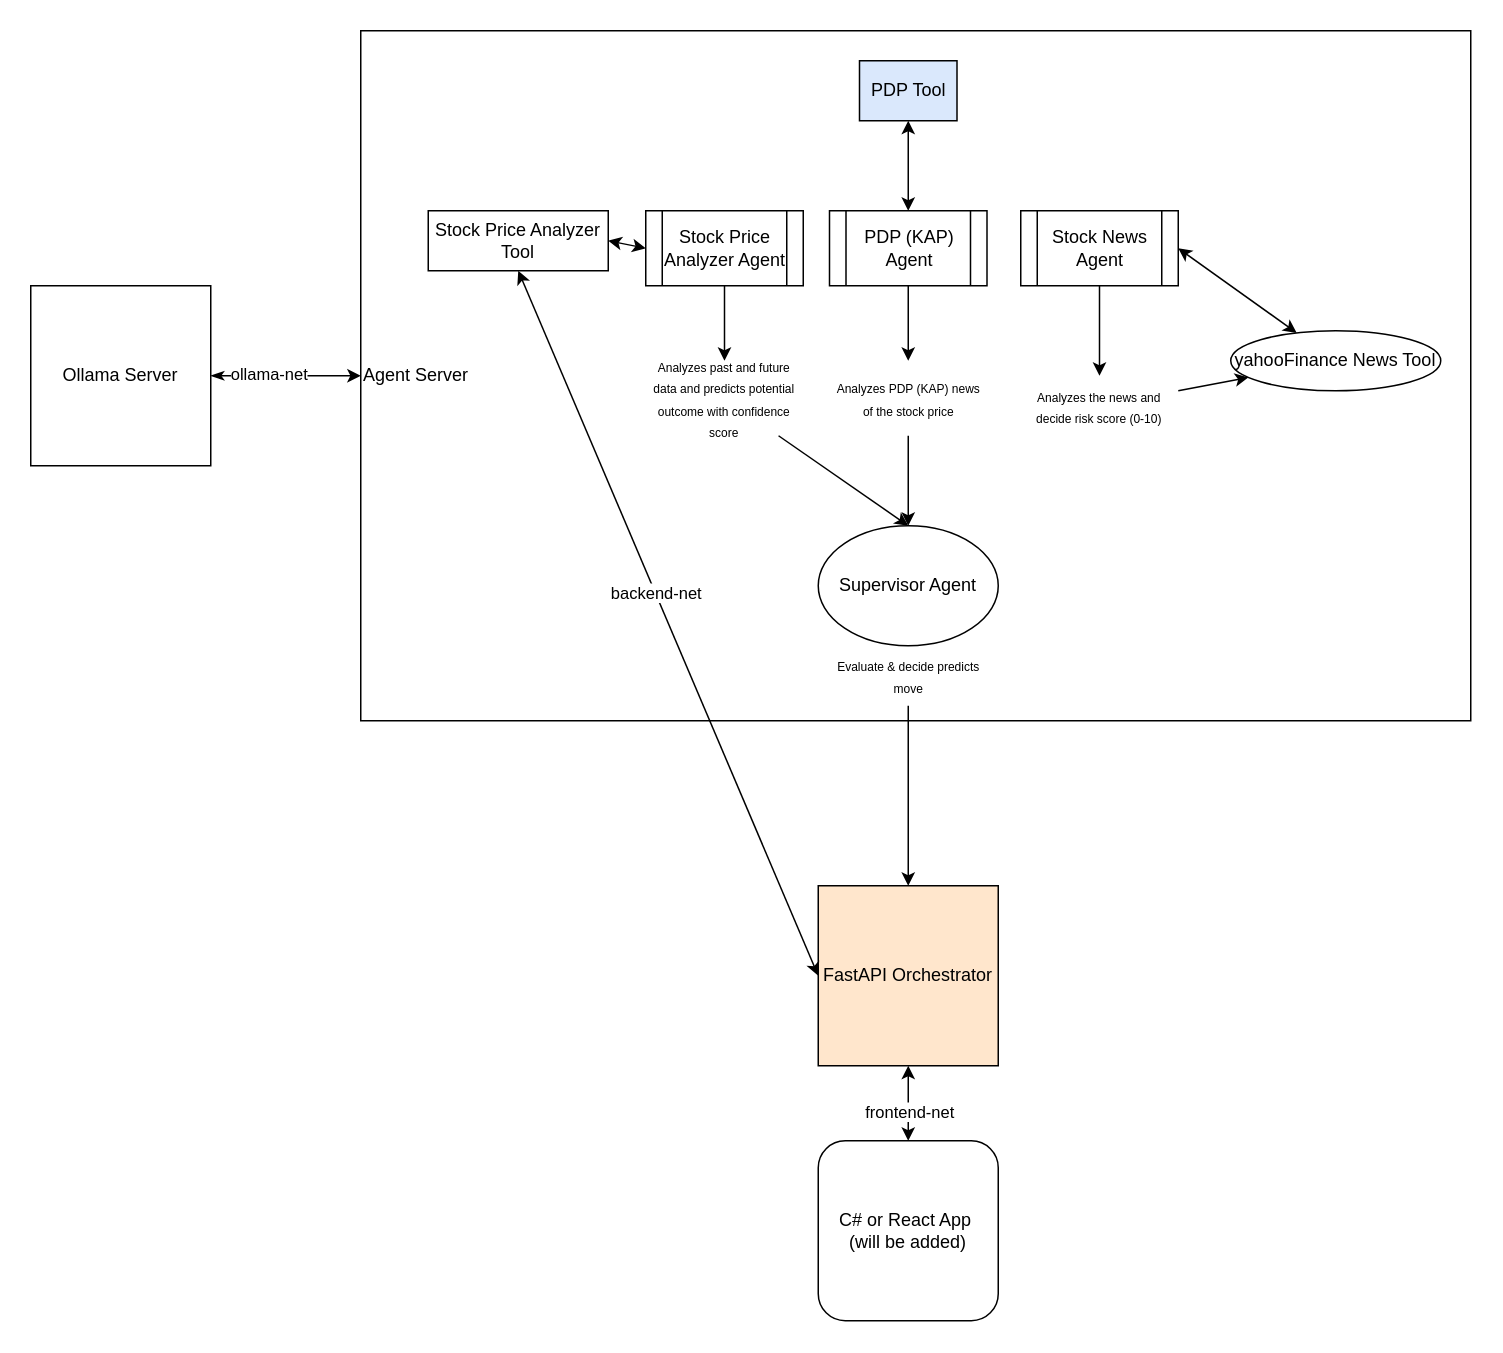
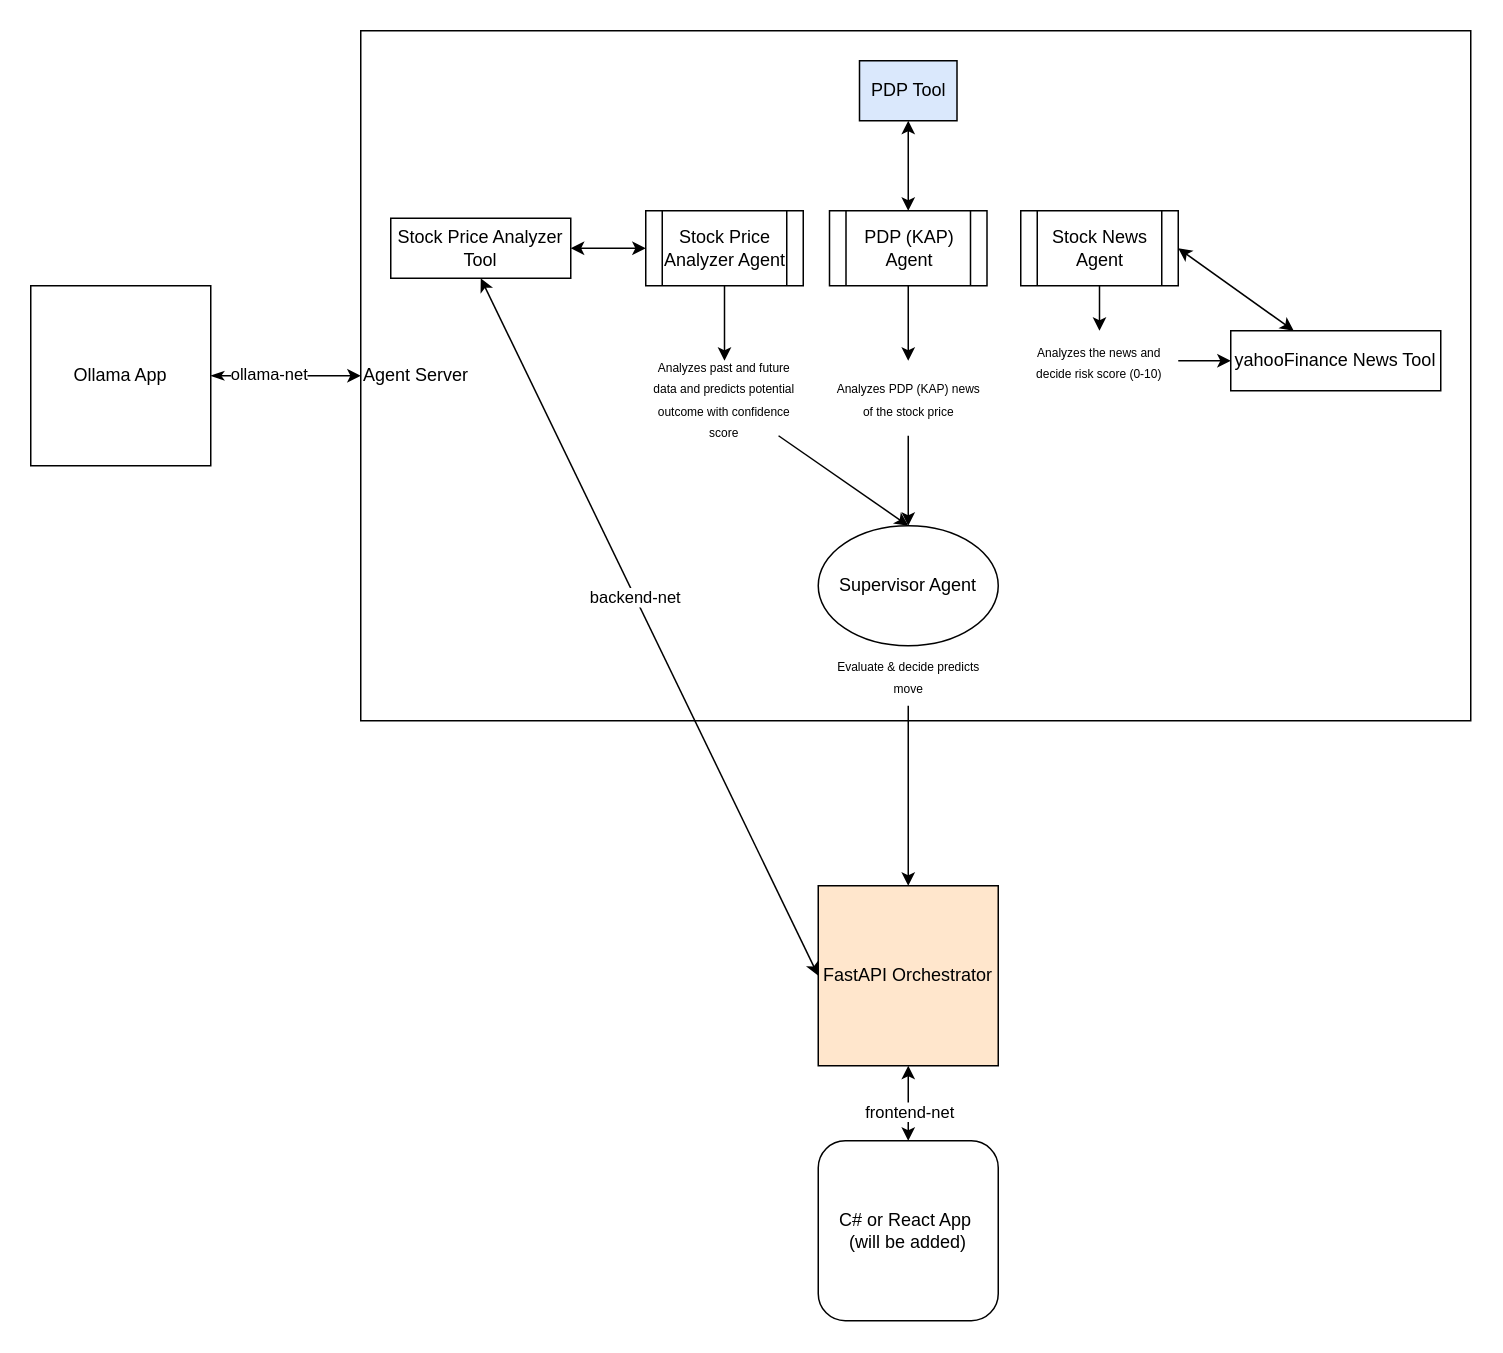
  <mxCell id="0" />
  <mxCell id="1" parent="0" />
  <mxCell id="2" value="Agent Server" style="rounded=0;whiteSpace=wrap;html=1;fillColor=none;align=left;" vertex="1" parent="1"><mxGeometry x="240" y="20" width="740" height="460" as="geometry" /></mxCell>
  <mxCell id="3" style="edgeStyle=none;html=1;entryX=0.5;entryY=0;entryDx=0;entryDy=0;startArrow=classic;startFill=1;" parent="1" target="9" edge="1"><mxGeometry relative="1" as="geometry"><mxPoint x="660" y="700" as="sourcePoint" /></mxGeometry></mxCell>
  <mxCell id="4" value="backend-net" style="edgeLabel;html=1;align=center;verticalAlign=middle;resizable=0;points=[];" parent="3" vertex="1" connectable="0"><mxGeometry x="0.023" y="1" relative="1" as="geometry"><mxPoint as="offset" /></mxGeometry></mxCell>
  <mxCell id="5" style="edgeStyle=none;html=1;entryX=1;entryY=0.5;entryDx=0;entryDy=0;startArrow=classic;startFill=1;exitX=0;exitY=0.5;exitDx=0;exitDy=0;" parent="1" source="21" target="14" edge="1"><mxGeometry relative="1" as="geometry" /></mxCell>
  <mxCell id="6" value="" style="edgeStyle=none;html=1;entryX=0;entryY=0.5;entryDx=0;entryDy=0;startArrow=classicThin;startFill=1;" parent="1" source="8" target="2" edge="1"><mxGeometry relative="1" as="geometry"><mxPoint x="210" y="100" as="targetPoint" /></mxGeometry></mxCell>
  <mxCell id="7" value="ollama-net" style="edgeLabel;html=1;align=center;verticalAlign=middle;resizable=0;points=[];" parent="6" vertex="1" connectable="0"><mxGeometry x="-0.236" y="2" relative="1" as="geometry"><mxPoint as="offset" /></mxGeometry></mxCell>
- <mxCell id="8" value="Ollama Server" style="whiteSpace=wrap;html=1;aspect=fixed;" parent="1" vertex="1"><mxGeometry x="20" y="190" width="120" height="120" as="geometry" /></mxCell>
+ <mxCell id="8" value="Ollama App" style="whiteSpace=wrap;html=1;aspect=fixed;" parent="1" vertex="1"><mxGeometry x="20" y="190" width="120" height="120" as="geometry" /></mxCell>
  <mxCell id="9" value="FastAPI Orchestrator" style="whiteSpace=wrap;html=1;aspect=fixed;fillColor=#ffe6cc;" parent="1" vertex="1"><mxGeometry x="545" y="590" width="120" height="120" as="geometry" /></mxCell>
  <mxCell id="10" style="edgeStyle=none;html=1;entryX=0;entryY=0.5;entryDx=0;entryDy=0;exitX=0.5;exitY=1;exitDx=0;exitDy=0;startArrow=classic;startFill=1;" parent="1" source="14" target="9" edge="1"><mxGeometry relative="1" as="geometry"><mxPoint x="130" y="291.789" as="sourcePoint" /></mxGeometry></mxCell>
  <mxCell id="11" value="backend-net" style="edgeLabel;html=1;align=center;verticalAlign=middle;resizable=0;points=[];" parent="10" vertex="1" connectable="0"><mxGeometry x="-0.086" relative="1" as="geometry"><mxPoint as="offset" /></mxGeometry></mxCell>
  <mxCell id="12" style="edgeStyle=none;html=1;entryX=1;entryY=0.5;entryDx=0;entryDy=0;startArrow=classic;startFill=1;" parent="1" source="13" target="19" edge="1"><mxGeometry relative="1" as="geometry" /></mxCell>
- <mxCell id="13" value="yahooFinance News Tool" style="ellipse;whiteSpace=wrap;html=1;" parent="1" vertex="1"><mxGeometry x="820" y="220" width="140" height="40" as="geometry" /></mxCell>
- <mxCell id="14" value="Stock Price Analyzer Tool" style="rounded=0;whiteSpace=wrap;html=1;" parent="1" vertex="1"><mxGeometry x="285" y="140" width="120" height="40" as="geometry" /></mxCell>
+ <mxCell id="13" value="yahooFinance News Tool" style="rounded=0;whiteSpace=wrap;html=1;" parent="1" vertex="1"><mxGeometry x="820" y="220" width="140" height="40" as="geometry" /></mxCell>
+ <mxCell id="14" value="Stock Price Analyzer Tool" style="rounded=0;whiteSpace=wrap;html=1;" parent="1" vertex="1"><mxGeometry x="260" y="145" width="120" height="40" as="geometry" /></mxCell>
  <mxCell id="15" style="edgeStyle=none;html=1;entryX=0.5;entryY=1;entryDx=0;entryDy=0;startArrow=classic;startFill=1;" parent="1" source="17" target="9" edge="1"><mxGeometry relative="1" as="geometry" /></mxCell>
  <mxCell id="16" value="frontend-net" style="edgeLabel;html=1;align=center;verticalAlign=middle;resizable=0;points=[];" parent="15" vertex="1" connectable="0"><mxGeometry x="0.19" y="2" relative="1" as="geometry"><mxPoint x="2" y="10" as="offset" /></mxGeometry></mxCell>
  <mxCell id="17" value="C# or React App&amp;nbsp;&lt;div&gt;(will be added)&lt;/div&gt;" style="whiteSpace=wrap;html=1;aspect=fixed;rounded=1;" parent="1" vertex="1"><mxGeometry x="545" y="760" width="120" height="120" as="geometry" /></mxCell>
  <mxCell id="18" style="edgeStyle=none;html=1;" parent="1" source="19" target="25" edge="1"><mxGeometry relative="1" as="geometry" /></mxCell>
  <mxCell id="19" value="Stock News Agent" style="shape=process;whiteSpace=wrap;html=1;backgroundOutline=1;" parent="1" vertex="1"><mxGeometry x="680" y="140" width="105" height="50" as="geometry" /></mxCell>
  <mxCell id="20" style="edgeStyle=none;html=1;entryX=0.5;entryY=0;entryDx=0;entryDy=0;" parent="1" source="21" target="23" edge="1"><mxGeometry relative="1" as="geometry" /></mxCell>
  <mxCell id="21" value="Stock Price Analyzer Agent" style="shape=process;whiteSpace=wrap;html=1;backgroundOutline=1;" parent="1" vertex="1"><mxGeometry x="430" y="140" width="105" height="50" as="geometry" /></mxCell>
  <mxCell id="22" style="edgeStyle=none;html=1;entryX=0.5;entryY=0;entryDx=0;entryDy=0;" parent="1" source="23" target="26" edge="1"><mxGeometry relative="1" as="geometry" /></mxCell>
  <mxCell id="23" value="&lt;font style=&quot;font-size: 8px;&quot;&gt;Analyzes past and future data and predicts potential outcome with confidence score&lt;/font&gt;" style="text;html=1;align=center;verticalAlign=middle;whiteSpace=wrap;rounded=0;labelPosition=center;verticalLabelPosition=middle;" parent="1" vertex="1"><mxGeometry x="430" y="240" width="105" height="50" as="geometry" /></mxCell>
  <mxCell id="24" style="edgeStyle=none;html=1;" parent="1" source="25" target="13" edge="1"><mxGeometry relative="1" as="geometry" /></mxCell>
- <mxCell id="25" value="&lt;font style=&quot;font-size: 8px;&quot;&gt;Analyzes the news and decide risk score (0-10)&lt;/font&gt;" style="text;html=1;align=center;verticalAlign=top;whiteSpace=wrap;rounded=0;" parent="1" vertex="1"><mxGeometry x="680" y="250" width="105" height="40" as="geometry" /></mxCell>
+ <mxCell id="25" value="&lt;font style=&quot;font-size: 8px;&quot;&gt;Analyzes the news and decide risk score (0-10)&lt;/font&gt;" style="text;html=1;align=center;verticalAlign=top;whiteSpace=wrap;rounded=0;" parent="1" vertex="1"><mxGeometry x="680" y="220" width="105" height="40" as="geometry" /></mxCell>
  <mxCell id="26" value="Supervisor Agent" style="ellipse;whiteSpace=wrap;html=1;" parent="1" vertex="1"><mxGeometry x="545" y="350" width="120" height="80" as="geometry" /></mxCell>
  <mxCell id="27" style="edgeStyle=none;html=1;entryX=0.5;entryY=0;entryDx=0;entryDy=0;" edge="1" parent="1" source="28" target="9"><mxGeometry relative="1" as="geometry" /></mxCell>
  <mxCell id="28" value="&lt;font style=&quot;font-size: 8px;&quot;&gt;Evaluate &amp;amp; decide predicts move&lt;/font&gt;" style="text;html=1;align=center;verticalAlign=middle;whiteSpace=wrap;rounded=0;labelPosition=center;verticalLabelPosition=middle;" parent="1" vertex="1"><mxGeometry x="552.5" y="430" width="105" height="40" as="geometry" /></mxCell>
  <mxCell id="29" value="" style="edgeStyle=none;html=1;" edge="1" parent="1" source="30" target="32"><mxGeometry relative="1" as="geometry" /></mxCell>
  <mxCell id="30" value="PDP (KAP) Agent" style="shape=process;whiteSpace=wrap;html=1;backgroundOutline=1;" vertex="1" parent="1"><mxGeometry x="552.5" y="140" width="105" height="50" as="geometry" /></mxCell>
  <mxCell id="31" value="" style="edgeStyle=none;html=1;" edge="1" parent="1" source="32" target="26"><mxGeometry relative="1" as="geometry" /></mxCell>
  <mxCell id="32" value="&lt;font style=&quot;font-size: 8px;&quot;&gt;Analyzes PDP (KAP) news of the stock price&lt;/font&gt;" style="text;html=1;align=center;verticalAlign=middle;whiteSpace=wrap;rounded=0;labelPosition=center;verticalLabelPosition=middle;" vertex="1" parent="1"><mxGeometry x="552.5" y="240" width="105" height="50" as="geometry" /></mxCell>
  <mxCell id="33" value="" style="edgeStyle=none;html=1;startArrow=classic;startFill=1;" edge="1" parent="1" source="34" target="30"><mxGeometry relative="1" as="geometry" /></mxCell>
  <mxCell id="34" value="PDP Tool" style="rounded=0;whiteSpace=wrap;html=1;fillColor=#dae8fc;" vertex="1" parent="1"><mxGeometry x="572.5" y="40" width="65" height="40" as="geometry" /></mxCell>
